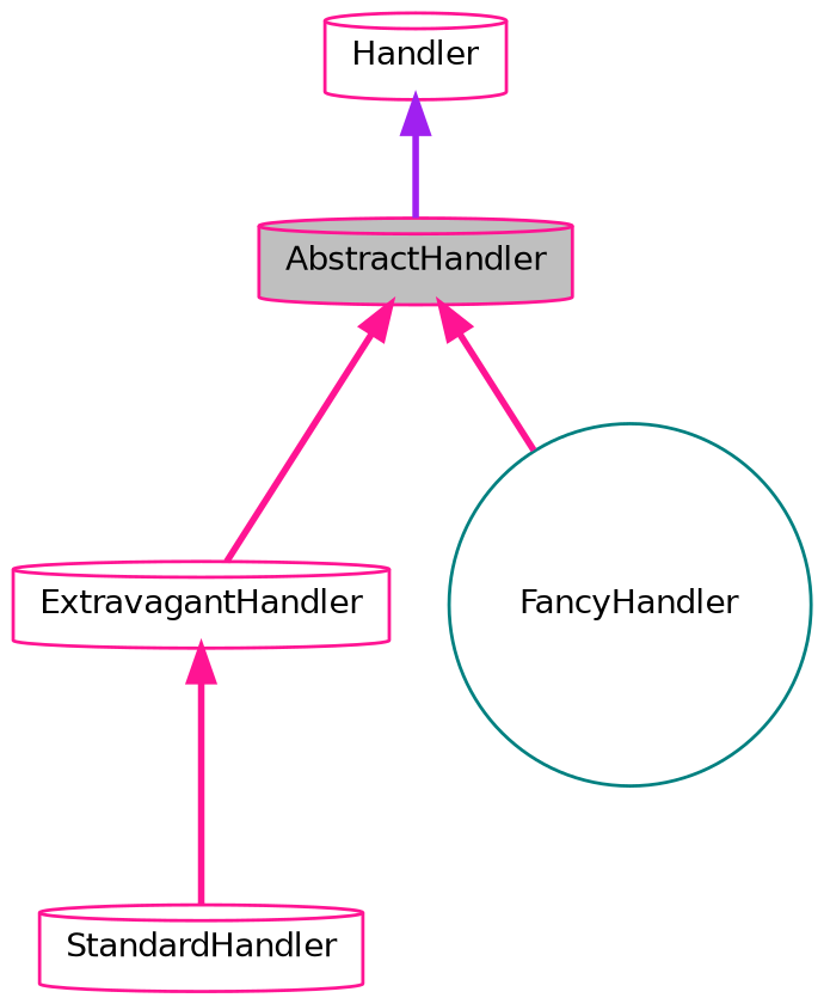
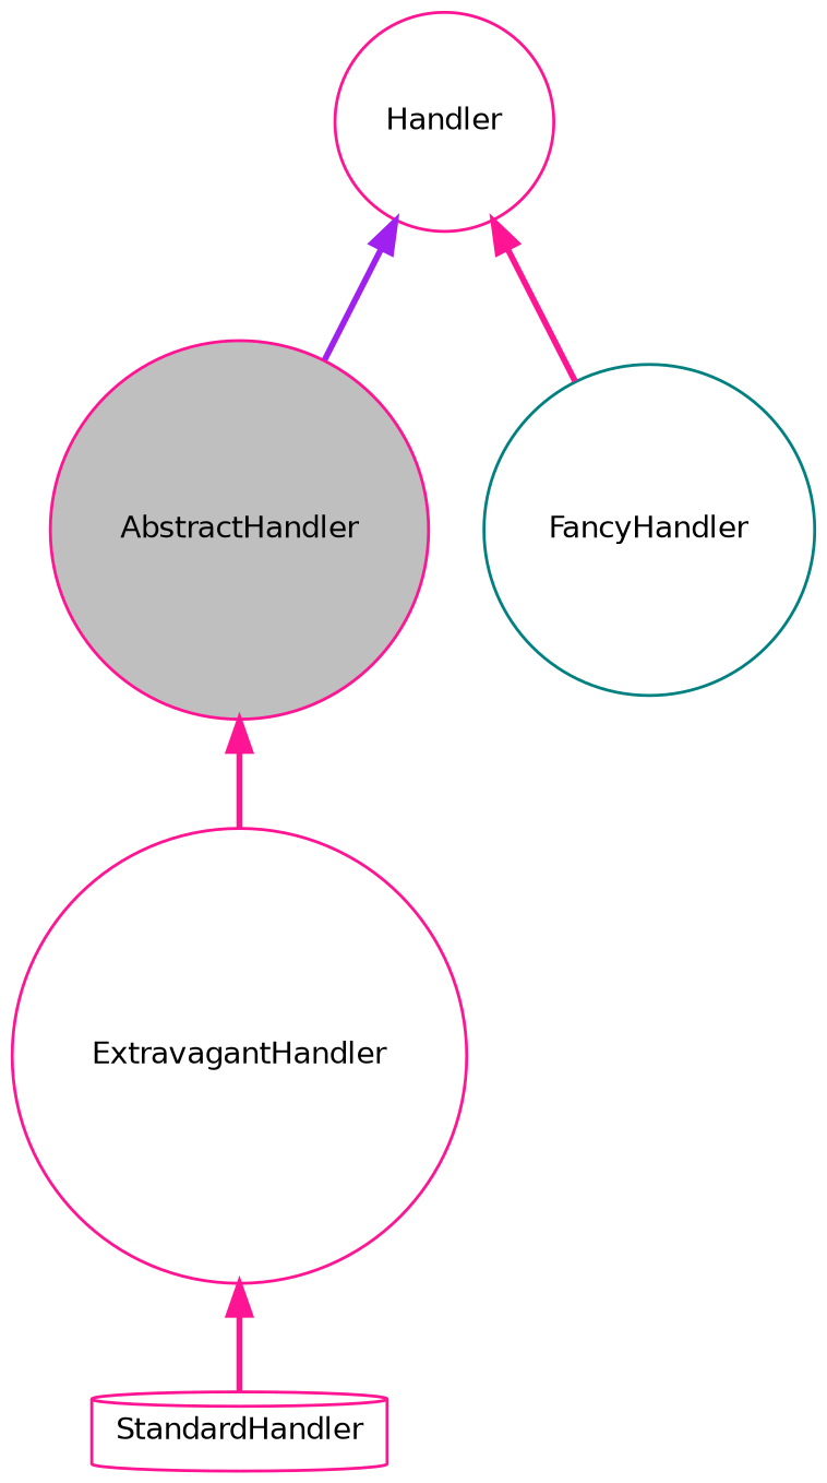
  digraph {
    node [color=deeppink fillcolor=white fontname=Helvetica fontsize=10 shape=cylinder style=filled]
    edge [color=deeppink dir=back fontname=Helvetica fontsize=10 labelfontname=Helvetica labelfontsize=10 style=bold]
-   n1 [fillcolor=grey75 fontcolor=black height=0.2 label=AbstractHandler width=0.4]
-   n2 [height=0.2 label=ExtravagantHandler width=0.4]
+   n1 [fillcolor=grey75 fontcolor=black height=0.2 label=AbstractHandler shape=circle width=0.4]
+   n2 [height=0.2 label=ExtravagantHandler shape=circle width=0.4]
    n3 [color=teal height=0.2 label=FancyHandler shape=circle width=0.4]
    n4 [height=0.2 label=StandardHandler width=0.4]
-   n5 [height=0.2 label=Handler width=0.4]
+   n5 [height=0.2 label=Handler shape=circle width=0.4]
    n1 -> n2
-   n1 -> n3
+   n5 -> n3
    n2 -> n4
    n5 -> n1 [color=purple]
  }
